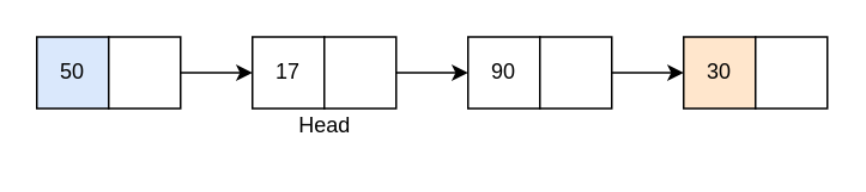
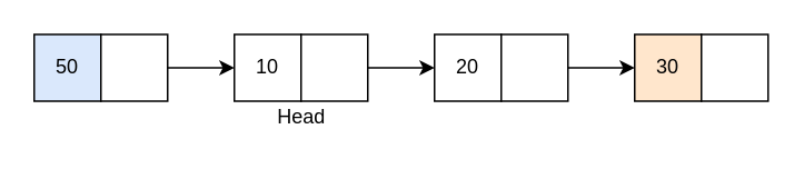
  <mxCell id="0" />
  <mxCell id="1" parent="0" />
  <mxCell id="2" value="" style="group" vertex="1" connectable="0" parent="1"><mxGeometry x="140" y="20" width="80" height="40" as="geometry" /></mxCell>
- <mxCell id="3" value="17" style="rounded=0;whiteSpace=wrap;html=1;" vertex="1" parent="2"><mxGeometry width="40" height="40" as="geometry" /></mxCell>
+ <mxCell id="3" value="10" style="rounded=0;whiteSpace=wrap;html=1;" vertex="1" parent="2"><mxGeometry width="40" height="40" as="geometry" /></mxCell>
  <mxCell id="4" value="" style="rounded=0;whiteSpace=wrap;html=1;" vertex="1" parent="2"><mxGeometry x="40" width="40" height="40" as="geometry" /></mxCell>
  <mxCell id="5" value="" style="group" vertex="1" connectable="0" parent="1"><mxGeometry x="260" y="20" width="80" height="40" as="geometry" /></mxCell>
- <mxCell id="6" value="90" style="rounded=0;whiteSpace=wrap;html=1;" vertex="1" parent="5"><mxGeometry width="40" height="40" as="geometry" /></mxCell>
+ <mxCell id="6" value="20" style="rounded=0;whiteSpace=wrap;html=1;" vertex="1" parent="5"><mxGeometry width="40" height="40" as="geometry" /></mxCell>
  <mxCell id="7" value="" style="rounded=0;whiteSpace=wrap;html=1;" vertex="1" parent="5"><mxGeometry x="40" width="40" height="40" as="geometry" /></mxCell>
  <mxCell id="8" value="" style="group" vertex="1" connectable="0" parent="1"><mxGeometry x="380" y="20" width="80" height="40" as="geometry" /></mxCell>
  <mxCell id="9" value="30" style="rounded=0;whiteSpace=wrap;html=1;fillColor=#ffe6cc;" vertex="1" parent="8"><mxGeometry width="40" height="40" as="geometry" /></mxCell>
  <mxCell id="10" value="" style="rounded=0;whiteSpace=wrap;html=1;" vertex="1" parent="8"><mxGeometry x="40" width="40" height="40" as="geometry" /></mxCell>
  <mxCell id="11" style="edgeStyle=none;html=1;exitX=1;exitY=0.5;exitDx=0;exitDy=0;entryX=0;entryY=0.5;entryDx=0;entryDy=0;" edge="1" parent="1" source="4" target="6"><mxGeometry relative="1" as="geometry" /></mxCell>
  <mxCell id="12" style="edgeStyle=none;html=1;exitX=1;exitY=0.5;exitDx=0;exitDy=0;entryX=0;entryY=0.5;entryDx=0;entryDy=0;" edge="1" parent="1" source="7" target="9"><mxGeometry relative="1" as="geometry" /></mxCell>
  <mxCell id="13" value="Head" style="text;html=1;align=center;verticalAlign=middle;resizable=0;points=[];autosize=1;strokeColor=none;fillColor=none;" vertex="1" parent="1"><mxGeometry x="155" y="55" width="50" height="30" as="geometry" /></mxCell>
  <mxCell id="14" value="" style="group" vertex="1" connectable="0" parent="1"><mxGeometry x="20" y="20" width="80" height="40" as="geometry" /></mxCell>
  <mxCell id="15" value="50" style="rounded=0;whiteSpace=wrap;html=1;fillColor=#dae8fc;" vertex="1" parent="14"><mxGeometry width="40" height="40" as="geometry" /></mxCell>
  <mxCell id="16" value="" style="rounded=0;whiteSpace=wrap;html=1;" vertex="1" parent="14"><mxGeometry x="40" width="40" height="40" as="geometry" /></mxCell>
  <mxCell id="17" style="edgeStyle=none;html=1;exitX=1;exitY=0.5;exitDx=0;exitDy=0;entryX=0;entryY=0.5;entryDx=0;entryDy=0;" edge="1" parent="1" source="16" target="3"><mxGeometry relative="1" as="geometry" /></mxCell>
